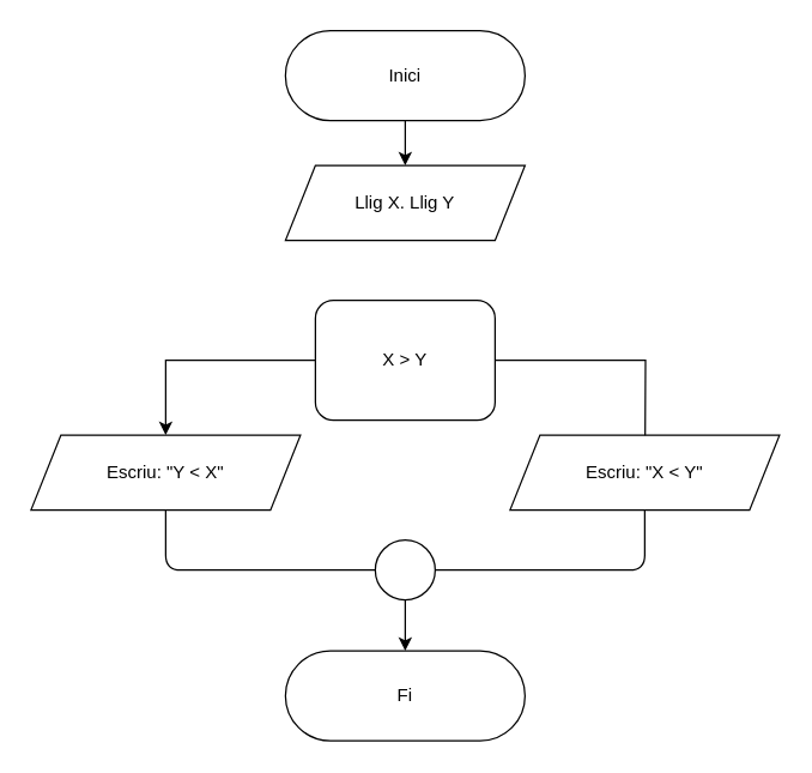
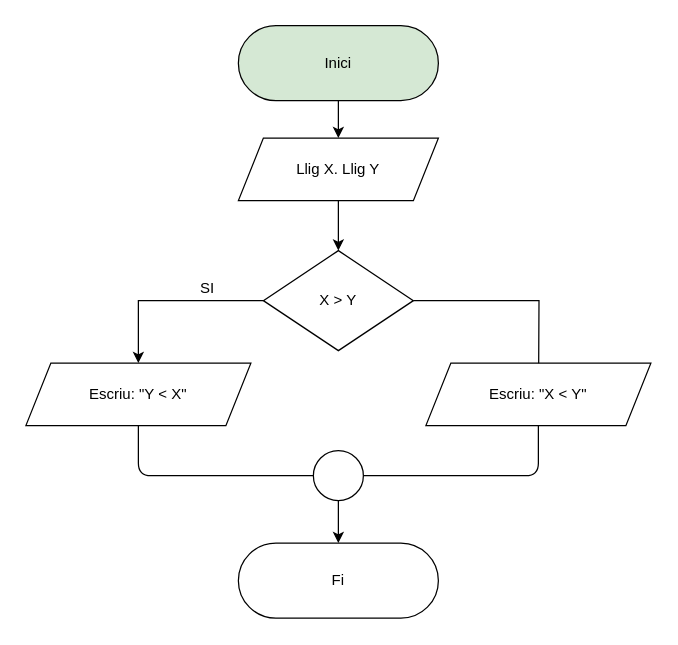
  <mxCell id="0" />
  <mxCell id="1" parent="0" />
  <mxCell id="2" style="edgeStyle=orthogonalEdgeStyle;rounded=0;orthogonalLoop=1;jettySize=auto;html=1;entryX=0.5;entryY=0;entryDx=0;entryDy=0;" edge="1" parent="1" source="3" target="5"><mxGeometry relative="1" as="geometry"><mxPoint x="270" y="140" as="targetPoint" /></mxGeometry></mxCell>
- <mxCell id="3" value="Inici" style="rounded=1;whiteSpace=wrap;html=1;arcSize=50;" vertex="1" parent="1"><mxGeometry x="190" width="160" height="60" as="geometry" y="20" /></mxCell>
+ <mxCell id="3" value="Inici" style="rounded=1;whiteSpace=wrap;html=1;arcSize=50;fillColor=#d5e8d4;" vertex="1" parent="1"><mxGeometry x="190" width="160" height="60" as="geometry" y="20" /></mxCell>
+ <mxCell id="4" style="edgeStyle=orthogonalEdgeStyle;rounded=0;orthogonalLoop=1;jettySize=auto;html=1;" edge="1" parent="1" source="5" target="8"><mxGeometry relative="1" as="geometry"><mxPoint x="270" y="250" as="targetPoint" /></mxGeometry></mxCell>
  <mxCell id="5" value="&lt;span&gt;Llig X. Llig Y&lt;/span&gt;" style="shape=parallelogram;perimeter=parallelogramPerimeter;whiteSpace=wrap;html=1;fixedSize=1;" vertex="1" parent="1"><mxGeometry x="190" y="110" width="160" height="50" as="geometry" /></mxCell>
  <mxCell id="6" style="edgeStyle=orthogonalEdgeStyle;rounded=0;orthogonalLoop=1;jettySize=auto;html=1;entryX=0.5;entryY=0;entryDx=0;entryDy=0;" edge="1" parent="1" source="8" target="10"><mxGeometry relative="1" as="geometry"><mxPoint x="110" y="340" as="targetPoint" /></mxGeometry></mxCell>
  <mxCell id="7" style="edgeStyle=orthogonalEdgeStyle;rounded=0;orthogonalLoop=1;jettySize=auto;html=1;" edge="1" parent="1" source="8"><mxGeometry relative="1" as="geometry"><mxPoint x="430" y="340" as="targetPoint" /></mxGeometry></mxCell>
- <mxCell id="8" value="X &amp;gt; Y" style="whiteSpace=wrap;html=1;rounded=1;" vertex="1" parent="1"><mxGeometry x="210" y="200" width="120" height="80" as="geometry" /></mxCell>
+ <mxCell id="8" value="X &amp;gt; Y" style="rhombus;whiteSpace=wrap;html=1;" vertex="1" parent="1"><mxGeometry x="210" y="200" width="120" height="80" as="geometry" /></mxCell>
+ <mxCell id="9" value="SI" style="text;html=1;align=center;verticalAlign=middle;resizable=0;points=[];autosize=1;strokeColor=none;fillColor=none;" vertex="1" parent="1"><mxGeometry x="150" y="220" width="30" height="20" as="geometry" /></mxCell>
  <mxCell id="10" value="Escriu: &quot;Y &amp;lt; X&quot;" style="shape=parallelogram;perimeter=parallelogramPerimeter;whiteSpace=wrap;html=1;fixedSize=1;" vertex="1" parent="1"><mxGeometry x="20" y="290" width="180" height="50" as="geometry" /></mxCell>
  <mxCell id="11" value="Escriu: &quot;X &amp;lt; Y&quot;" style="shape=parallelogram;perimeter=parallelogramPerimeter;whiteSpace=wrap;html=1;fixedSize=1;" vertex="1" parent="1"><mxGeometry x="340" y="290" width="180" height="50" as="geometry" /></mxCell>
  <mxCell id="12" value="" style="endArrow=none;html=1;exitX=0.5;exitY=1;exitDx=0;exitDy=0;entryX=0;entryY=0.5;entryDx=0;entryDy=0;" edge="1" parent="1" source="10" target="15"><mxGeometry width="50" height="50" relative="1" as="geometry"><mxPoint x="250" y="440" as="sourcePoint" /><mxPoint x="260" y="430" as="targetPoint" /><Array as="points"><mxPoint x="110" y="380" /></Array></mxGeometry></mxCell>
  <mxCell id="13" value="" style="endArrow=none;html=1;entryX=0.5;entryY=1;entryDx=0;entryDy=0;exitX=1;exitY=0.5;exitDx=0;exitDy=0;" edge="1" parent="1" source="15" target="11"><mxGeometry width="50" height="50" relative="1" as="geometry"><mxPoint x="280" y="430" as="sourcePoint" /><mxPoint x="430" y="390" as="targetPoint" /><Array as="points"><mxPoint x="430" y="380" /></Array></mxGeometry></mxCell>
  <mxCell id="14" style="edgeStyle=orthogonalEdgeStyle;rounded=0;orthogonalLoop=1;jettySize=auto;html=1;" edge="1" parent="1" source="15" target="16"><mxGeometry relative="1" as="geometry"><mxPoint x="270" y="490" as="targetPoint" /></mxGeometry></mxCell>
  <mxCell id="15" value="" style="ellipse;whiteSpace=wrap;html=1;aspect=fixed;" vertex="1" parent="1"><mxGeometry x="250" y="360" width="40" height="40" as="geometry" /></mxCell>
  <mxCell id="16" value="Fi" style="rounded=1;whiteSpace=wrap;html=1;arcSize=50;" vertex="1" parent="1"><mxGeometry x="190" y="434" width="160" height="60" as="geometry" /></mxCell>
